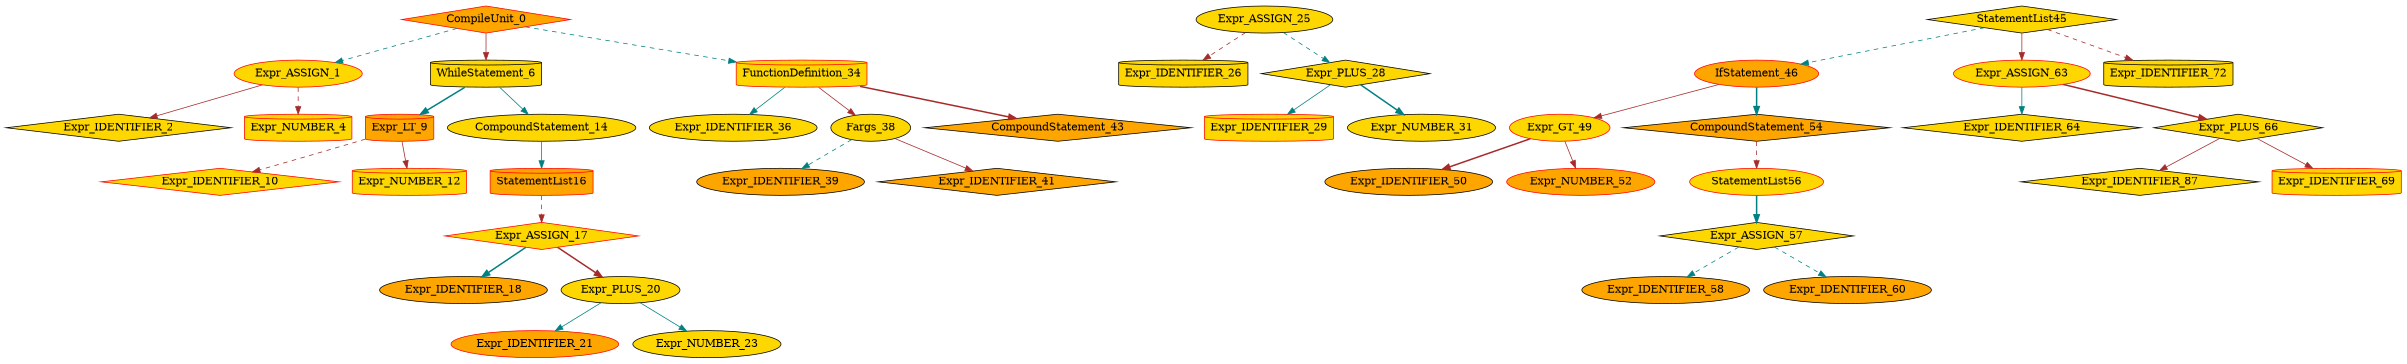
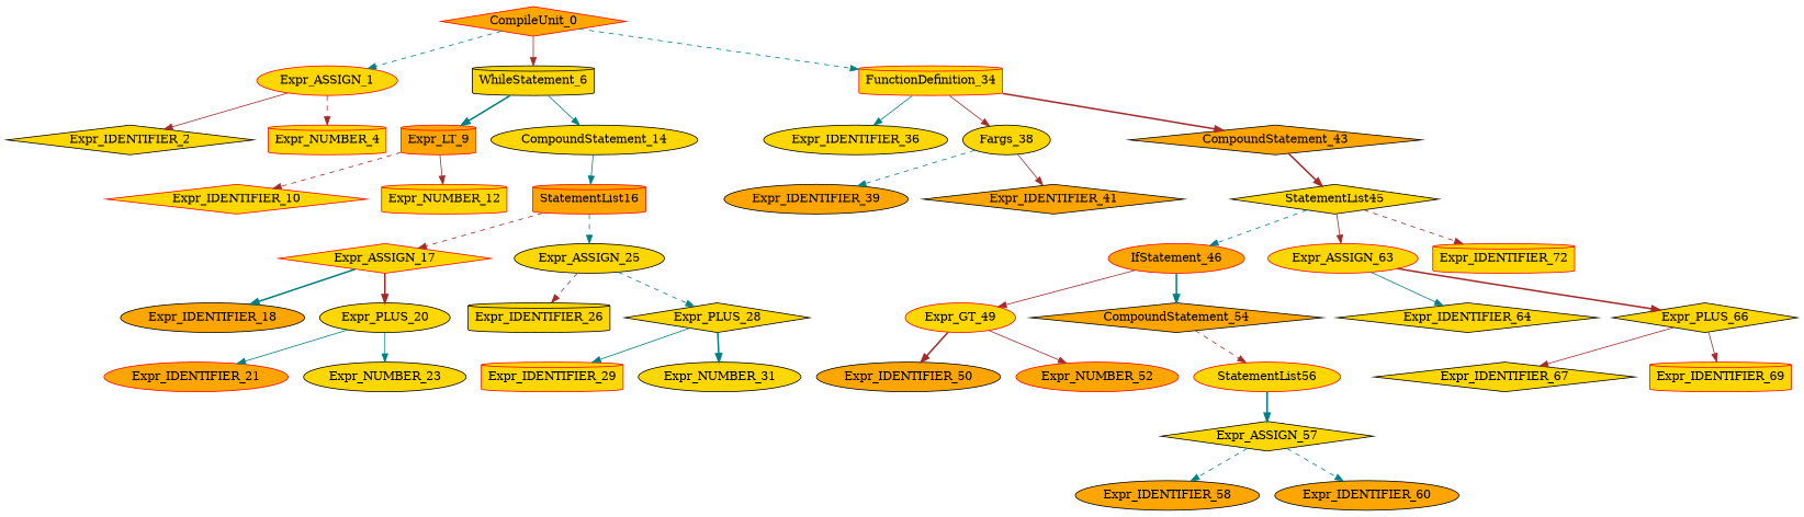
  digraph {
    node [color=black fillcolor=gold shape=ellipse style=filled]
    edge [color=brown style=solid]
    CompileUnit_0 [color=red fillcolor=orange shape=diamond]
    Expr_ASSIGN_1 [color=red]
    WhileStatement_6 [shape=cylinder]
    FunctionDefinition_34 [color=red shape=cylinder]
    Expr_IDENTIFIER_2 [shape=diamond]
    Expr_NUMBER_4 [color=red shape=cylinder]
    Expr_LT_9 [color=red fillcolor=orange shape=cylinder]
    CompoundStatement_14
    Expr_IDENTIFIER_36
    Fargs_38
    CompoundStatement_43 [fillcolor=orange shape=diamond]
    Expr_IDENTIFIER_10 [color=red shape=diamond]
    Expr_NUMBER_12 [color=red shape=cylinder]
    StatementList16 [color=red fillcolor=orange shape=cylinder]
    Expr_ASSIGN_17 [color=red shape=diamond]
    Expr_ASSIGN_25
    Expr_IDENTIFIER_18 [fillcolor=orange]
    Expr_PLUS_20
    Expr_IDENTIFIER_26 [shape=cylinder]
    Expr_PLUS_28 [shape=diamond]
    Expr_IDENTIFIER_21 [color=red fillcolor=orange]
    Expr_NUMBER_23
    Expr_IDENTIFIER_29 [color=red shape=cylinder]
    Expr_NUMBER_31
    Expr_IDENTIFIER_39 [fillcolor=orange]
    Expr_IDENTIFIER_41 [fillcolor=orange shape=diamond]
    StatementList45 [shape=diamond]
    IfStatement_46 [color=red fillcolor=orange]
    Expr_ASSIGN_63 [color=red]
-   Expr_IDENTIFIER_72 [shape=cylinder]
+   Expr_IDENTIFIER_72 [color=red shape=cylinder]
    Expr_GT_49 [color=red]
    CompoundStatement_54 [fillcolor=orange shape=diamond]
    Expr_IDENTIFIER_64 [shape=diamond]
    Expr_PLUS_66 [shape=diamond]
    Expr_IDENTIFIER_50 [fillcolor=orange]
    Expr_NUMBER_52 [color=red fillcolor=orange]
    StatementList56 [color=red]
    Expr_ASSIGN_57 [shape=diamond]
    Expr_IDENTIFIER_58 [fillcolor=orange]
    Expr_IDENTIFIER_60 [fillcolor=orange]
-   Expr_IDENTIFIER_67 [shape=diamond label=Expr_IDENTIFIER_87]
+   Expr_IDENTIFIER_67 [shape=diamond]
    Expr_IDENTIFIER_69 [color=red shape=cylinder]
    CompileUnit_0 -> Expr_ASSIGN_1 [color=teal style=dashed]
    CompileUnit_0 -> WhileStatement_6
    CompileUnit_0 -> FunctionDefinition_34 [color=teal style=dashed]
    Expr_ASSIGN_1 -> Expr_IDENTIFIER_2
    Expr_ASSIGN_1 -> Expr_NUMBER_4 [style=dashed]
    WhileStatement_6 -> Expr_LT_9 [color=teal style=bold]
    WhileStatement_6 -> CompoundStatement_14 [color=teal]
    FunctionDefinition_34 -> Expr_IDENTIFIER_36 [color=teal]
    FunctionDefinition_34 -> Fargs_38
    FunctionDefinition_34 -> CompoundStatement_43 [style=bold]
    Expr_LT_9 -> Expr_IDENTIFIER_10 [style=dashed]
    Expr_LT_9 -> Expr_NUMBER_12
    CompoundStatement_14 -> StatementList16 [color=teal]
    Fargs_38 -> Expr_IDENTIFIER_39 [color=teal style=dashed]
    Fargs_38 -> Expr_IDENTIFIER_41
+   CompoundStatement_43 -> StatementList45 [style=bold]
    StatementList16 -> Expr_ASSIGN_17 [style=dashed]
+   StatementList16 -> Expr_ASSIGN_25 [color=teal style=dashed]
    Expr_ASSIGN_17 -> Expr_IDENTIFIER_18 [color=teal style=bold]
    Expr_ASSIGN_17 -> Expr_PLUS_20 [style=bold]
    Expr_ASSIGN_25 -> Expr_IDENTIFIER_26 [style=dashed]
    Expr_ASSIGN_25 -> Expr_PLUS_28 [color=teal style=dashed]
    Expr_PLUS_20 -> Expr_IDENTIFIER_21 [color=teal]
    Expr_PLUS_20 -> Expr_NUMBER_23 [color=teal]
    Expr_PLUS_28 -> Expr_IDENTIFIER_29 [color=teal]
    Expr_PLUS_28 -> Expr_NUMBER_31 [color=teal style=bold]
    StatementList45 -> IfStatement_46 [color=teal style=dashed]
    StatementList45 -> Expr_ASSIGN_63
    StatementList45 -> Expr_IDENTIFIER_72 [style=dashed]
    IfStatement_46 -> Expr_GT_49
    IfStatement_46 -> CompoundStatement_54 [color=teal style=bold]
    Expr_ASSIGN_63 -> Expr_IDENTIFIER_64 [color=teal]
    Expr_ASSIGN_63 -> Expr_PLUS_66 [style=bold]
    Expr_GT_49 -> Expr_IDENTIFIER_50 [style=bold]
    Expr_GT_49 -> Expr_NUMBER_52
    CompoundStatement_54 -> StatementList56 [style=dashed]
    Expr_PLUS_66 -> Expr_IDENTIFIER_67
    Expr_PLUS_66 -> Expr_IDENTIFIER_69
    StatementList56 -> Expr_ASSIGN_57 [color=teal style=bold]
    Expr_ASSIGN_57 -> Expr_IDENTIFIER_58 [color=teal style=dashed]
    Expr_ASSIGN_57 -> Expr_IDENTIFIER_60 [color=teal style=dashed]
  }
